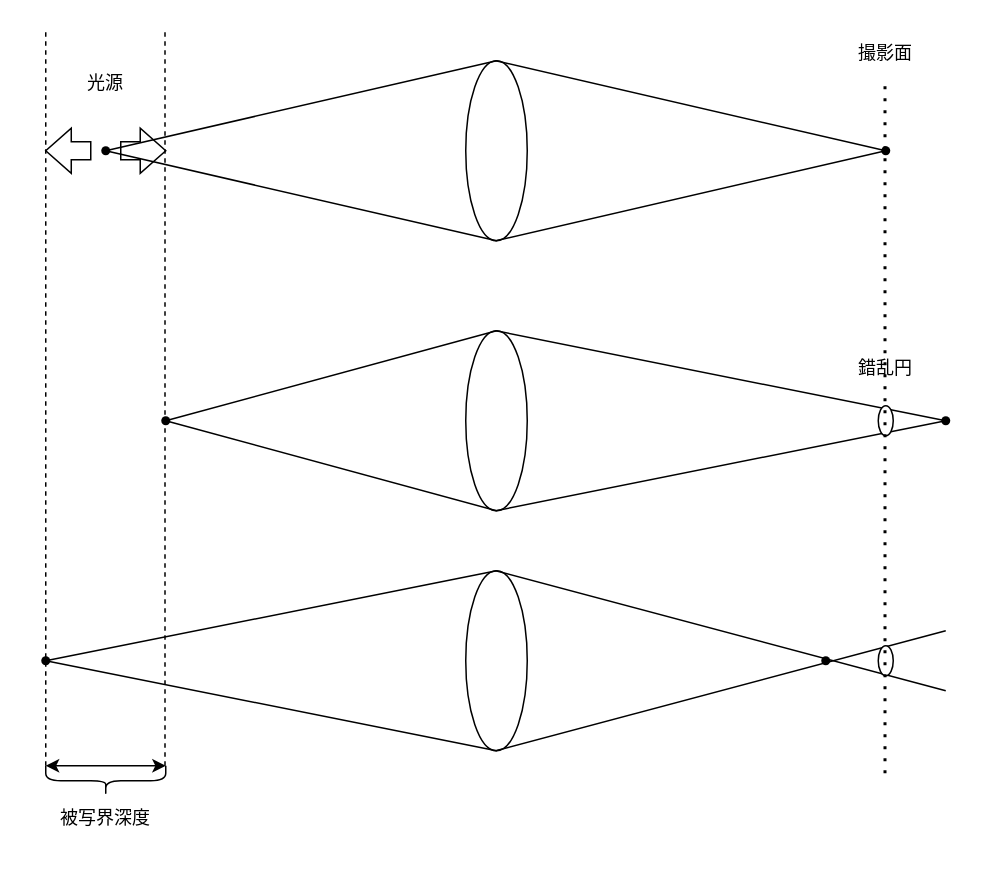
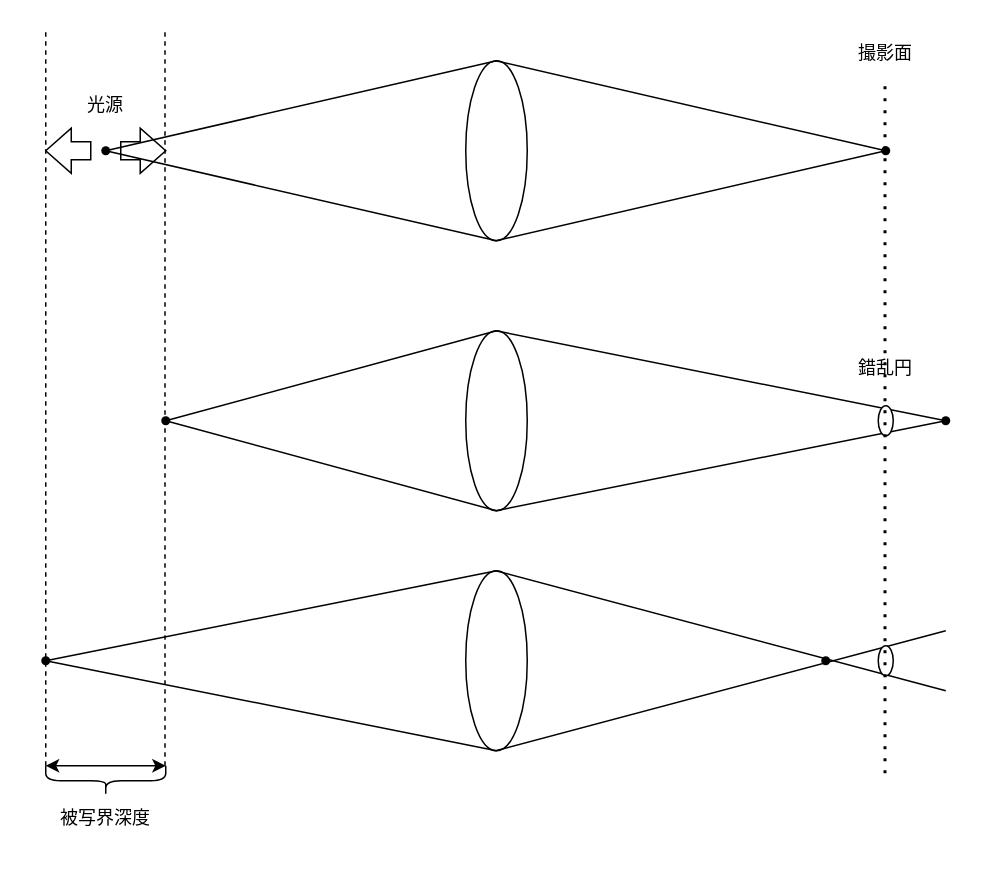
  <mxCell id="0" />
  <mxCell id="1" parent="0" />
  <mxCell id="2" value="" style="ellipse;whiteSpace=wrap;html=1;" vertex="1" parent="1"><mxGeometry x="310" y="40" width="41" height="120" as="geometry" /></mxCell>
  <mxCell id="3" value="" style="shape=waypoint;sketch=0;fillStyle=solid;size=6;pointerEvents=1;points=[];fillColor=none;resizable=0;rotatable=0;perimeter=centerPerimeter;snapToPoint=1;" vertex="1" parent="1"><mxGeometry x="60" y="90" width="20" height="20" as="geometry" /></mxCell>
  <mxCell id="4" value="" style="shape=singleArrow;whiteSpace=wrap;html=1;arrowWidth=0.4;arrowSize=0.567;" vertex="1" parent="1"><mxGeometry x="80" y="85" width="30" height="30" as="geometry" /></mxCell>
  <mxCell id="5" value="" style="shape=singleArrow;whiteSpace=wrap;html=1;arrowWidth=0.4;arrowSize=0.567;rotation=-180;" vertex="1" parent="1"><mxGeometry x="30" y="85" width="30" height="30" as="geometry" /></mxCell>
  <mxCell id="6" value="" style="endArrow=none;html=1;rounded=0;entryX=0.5;entryY=0;entryDx=0;entryDy=0;" edge="1" parent="1" source="3" target="2"><mxGeometry width="50" height="50" relative="1" as="geometry"><mxPoint x="300" y="130" as="sourcePoint" /><mxPoint x="350" y="80" as="targetPoint" /></mxGeometry></mxCell>
  <mxCell id="7" value="" style="endArrow=none;html=1;rounded=0;entryX=0.5;entryY=1;entryDx=0;entryDy=0;" edge="1" parent="1" target="2"><mxGeometry width="50" height="50" relative="1" as="geometry"><mxPoint x="70" y="100" as="sourcePoint" /><mxPoint x="341" y="50" as="targetPoint" /></mxGeometry></mxCell>
  <mxCell id="8" value="" style="endArrow=none;html=1;rounded=0;" edge="1" parent="1"><mxGeometry width="50" height="50" relative="1" as="geometry"><mxPoint x="330" y="40" as="sourcePoint" /><mxPoint x="590" y="100" as="targetPoint" /></mxGeometry></mxCell>
  <mxCell id="9" value="" style="endArrow=none;html=1;rounded=0;" edge="1" parent="1"><mxGeometry width="50" height="50" relative="1" as="geometry"><mxPoint x="330" y="160" as="sourcePoint" /><mxPoint x="590" y="100" as="targetPoint" /></mxGeometry></mxCell>
  <mxCell id="10" value="" style="shape=waypoint;sketch=0;fillStyle=solid;size=6;pointerEvents=1;points=[];fillColor=none;resizable=0;rotatable=0;perimeter=centerPerimeter;snapToPoint=1;" vertex="1" parent="1"><mxGeometry x="580" y="90" width="20" height="20" as="geometry" /></mxCell>
  <mxCell id="11" value="" style="ellipse;whiteSpace=wrap;html=1;" vertex="1" parent="1"><mxGeometry x="310" y="220" width="41" height="120" as="geometry" /></mxCell>
  <mxCell id="12" value="" style="endArrow=none;html=1;rounded=0;entryX=0.5;entryY=0;entryDx=0;entryDy=0;" edge="1" parent="1" target="11"><mxGeometry width="50" height="50" relative="1" as="geometry"><mxPoint x="110" y="280" as="sourcePoint" /><mxPoint x="350" y="260" as="targetPoint" /></mxGeometry></mxCell>
  <mxCell id="13" value="" style="endArrow=none;html=1;rounded=0;entryX=0.5;entryY=1;entryDx=0;entryDy=0;" edge="1" parent="1" target="11" source="18"><mxGeometry width="50" height="50" relative="1" as="geometry"><mxPoint x="110" y="280" as="sourcePoint" /><mxPoint x="341" y="230" as="targetPoint" /></mxGeometry></mxCell>
  <mxCell id="14" value="" style="endArrow=none;html=1;rounded=0;" edge="1" parent="1" target="16"><mxGeometry width="50" height="50" relative="1" as="geometry"><mxPoint x="330" y="220" as="sourcePoint" /><mxPoint x="590" y="280" as="targetPoint" /></mxGeometry></mxCell>
  <mxCell id="15" value="" style="endArrow=none;html=1;rounded=0;entryX=0.55;entryY=0.9;entryDx=0;entryDy=0;entryPerimeter=0;" edge="1" parent="1" target="16"><mxGeometry width="50" height="50" relative="1" as="geometry"><mxPoint x="330" y="340" as="sourcePoint" /><mxPoint x="590" y="280" as="targetPoint" /></mxGeometry></mxCell>
  <mxCell id="16" value="" style="shape=waypoint;sketch=0;fillStyle=solid;size=6;pointerEvents=1;points=[];fillColor=none;resizable=0;rotatable=0;perimeter=centerPerimeter;snapToPoint=1;" vertex="1" parent="1"><mxGeometry x="620" y="270" width="20" height="20" as="geometry" /></mxCell>
  <mxCell id="17" value="" style="endArrow=none;html=1;rounded=0;entryDx=0;entryDy=0;" edge="1" parent="1" target="18"><mxGeometry width="50" height="50" relative="1" as="geometry"><mxPoint x="110" y="280" as="sourcePoint" /><mxPoint x="331" y="340" as="targetPoint" /></mxGeometry></mxCell>
  <mxCell id="18" value="" style="shape=waypoint;sketch=0;fillStyle=solid;size=6;pointerEvents=1;points=[];fillColor=none;resizable=0;rotatable=0;perimeter=centerPerimeter;snapToPoint=1;" vertex="1" parent="1"><mxGeometry x="100" y="270" width="20" height="20" as="geometry" /></mxCell>
  <mxCell id="19" value="" style="ellipse;whiteSpace=wrap;html=1;" vertex="1" parent="1"><mxGeometry x="310" y="380" width="41" height="120" as="geometry" /></mxCell>
  <mxCell id="20" value="" style="endArrow=none;html=1;rounded=0;entryX=0.5;entryY=0;entryDx=0;entryDy=0;exitX=0.8;exitY=0.5;exitDx=0;exitDy=0;exitPerimeter=0;" edge="1" parent="1" target="19" source="24"><mxGeometry width="50" height="50" relative="1" as="geometry"><mxPoint x="110" y="440" as="sourcePoint" /><mxPoint x="350" y="420" as="targetPoint" /></mxGeometry></mxCell>
  <mxCell id="21" value="" style="endArrow=none;html=1;rounded=0;entryX=0.5;entryY=1;entryDx=0;entryDy=0;" edge="1" parent="1" source="24" target="19"><mxGeometry width="50" height="50" relative="1" as="geometry"><mxPoint x="110" y="440" as="sourcePoint" /><mxPoint x="341" y="390" as="targetPoint" /></mxGeometry></mxCell>
  <mxCell id="22" value="" style="endArrow=none;html=1;rounded=0;" edge="1" parent="1"><mxGeometry width="50" height="50" relative="1" as="geometry"><mxPoint x="330" y="380" as="sourcePoint" /><mxPoint x="630" y="460" as="targetPoint" /></mxGeometry></mxCell>
  <mxCell id="23" value="" style="endArrow=none;html=1;rounded=0;" edge="1" parent="1" source="26"><mxGeometry width="50" height="50" relative="1" as="geometry"><mxPoint x="330" y="500" as="sourcePoint" /><mxPoint x="550" y="440" as="targetPoint" /></mxGeometry></mxCell>
  <mxCell id="24" value="" style="shape=waypoint;sketch=0;fillStyle=solid;size=6;pointerEvents=1;points=[];fillColor=none;resizable=0;rotatable=0;perimeter=centerPerimeter;snapToPoint=1;" vertex="1" parent="1"><mxGeometry x="20" y="430" width="20" height="20" as="geometry" /></mxCell>
  <mxCell id="25" value="" style="endArrow=none;html=1;rounded=0;" edge="1" parent="1"><mxGeometry width="50" height="50" relative="1" as="geometry"><mxPoint x="330" y="500" as="sourcePoint" /><mxPoint x="630" y="420" as="targetPoint" /></mxGeometry></mxCell>
  <mxCell id="26" value="" style="shape=waypoint;sketch=0;fillStyle=solid;size=6;pointerEvents=1;points=[];fillColor=none;resizable=0;rotatable=0;perimeter=centerPerimeter;snapToPoint=1;" vertex="1" parent="1"><mxGeometry x="540" y="430" width="20" height="20" as="geometry" /></mxCell>
- <mxCell id="27" value="光源" style="text;html=1;align=center;verticalAlign=middle;whiteSpace=wrap;rounded=0;" vertex="1" parent="1"><mxGeometry x="40" y="40" width="60" height="30" as="geometry" /></mxCell>
+ <mxCell id="27" value="光源" style="text;html=1;align=center;verticalAlign=middle;whiteSpace=wrap;rounded=0;" vertex="1" parent="1"><mxGeometry x="40" y="55" width="60" height="30" as="geometry" /></mxCell>
  <mxCell id="28" value="" style="ellipse;whiteSpace=wrap;html=1;" vertex="1" parent="1"><mxGeometry x="585" y="270" width="10" height="20" as="geometry" /></mxCell>
  <mxCell id="29" value="" style="ellipse;whiteSpace=wrap;html=1;" vertex="1" parent="1"><mxGeometry x="585" y="430" width="10" height="20" as="geometry" /></mxCell>
  <mxCell id="30" value="" style="endArrow=none;dashed=1;html=1;rounded=0;" edge="1" parent="1"><mxGeometry width="50" height="50" relative="1" as="geometry"><mxPoint x="30" y="510" as="sourcePoint" /><mxPoint x="30" y="20" as="targetPoint" /></mxGeometry></mxCell>
  <mxCell id="31" value="" style="endArrow=none;dashed=1;html=1;rounded=0;" edge="1" parent="1"><mxGeometry width="50" height="50" relative="1" as="geometry"><mxPoint x="109.5" y="510" as="sourcePoint" /><mxPoint x="109.5" y="20" as="targetPoint" /></mxGeometry></mxCell>
  <mxCell id="32" value="錯乱円" style="text;html=1;align=center;verticalAlign=middle;whiteSpace=wrap;rounded=0;" vertex="1" parent="1"><mxGeometry x="560" y="230" width="60" height="30" as="geometry" /></mxCell>
  <mxCell id="33" value="" style="shape=curlyBracket;whiteSpace=wrap;html=1;rounded=1;flipH=1;labelPosition=right;verticalLabelPosition=middle;align=left;verticalAlign=middle;rotation=90;" vertex="1" parent="1"><mxGeometry x="60" y="480" width="20" height="80" as="geometry" /></mxCell>
  <mxCell id="34" value="被写界深度" style="text;html=1;align=center;verticalAlign=middle;whiteSpace=wrap;rounded=0;" vertex="1" parent="1"><mxGeometry x="30" y="530" width="80" height="30" as="geometry" /></mxCell>
  <mxCell id="35" value="撮影面" style="text;html=1;align=center;verticalAlign=middle;whiteSpace=wrap;rounded=0;" vertex="1" parent="1"><mxGeometry x="560" y="20" width="60" height="30" as="geometry" /></mxCell>
  <mxCell id="36" value="" style="endArrow=none;dashed=1;html=1;dashPattern=1 3;strokeWidth=2;rounded=0;entryX=0.5;entryY=1;entryDx=0;entryDy=0;" edge="1" parent="1"><mxGeometry width="50" height="50" relative="1" as="geometry"><mxPoint x="589.5" y="515" as="sourcePoint" /><mxPoint x="589.5" y="55" as="targetPoint" /></mxGeometry></mxCell>
  <mxCell id="37" value="" style="endArrow=classic;startArrow=classic;html=1;rounded=0;" edge="1" parent="1"><mxGeometry width="50" height="50" relative="1" as="geometry"><mxPoint x="30" y="510" as="sourcePoint" /><mxPoint x="110" y="510" as="targetPoint" /></mxGeometry></mxCell>
